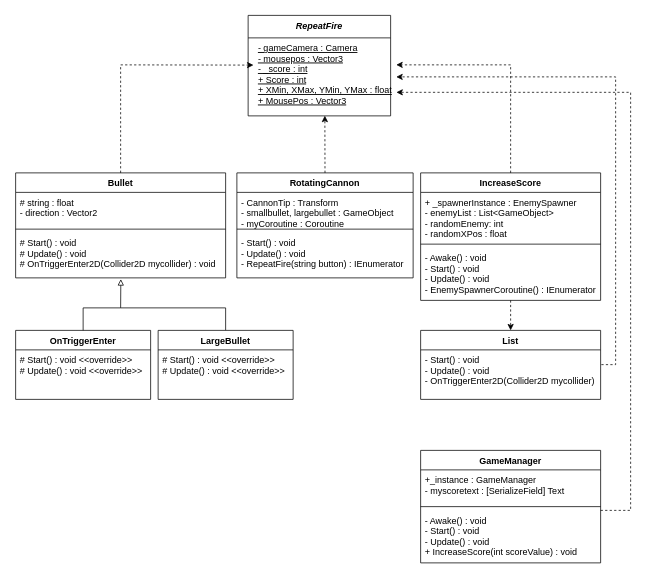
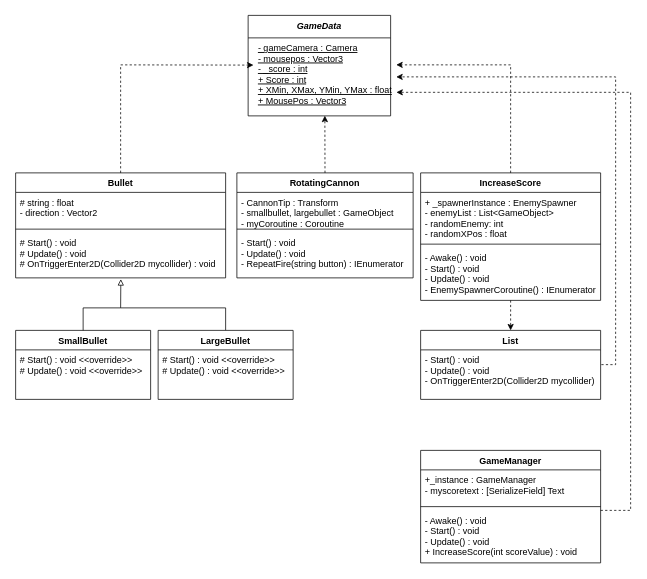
  <mxCell id="0" />
  <mxCell id="1" parent="0" />
  <mxCell id="2" value="Bullet" style="swimlane;fontStyle=1;align=center;verticalAlign=top;childLayout=stackLayout;horizontal=1;startSize=26;horizontalStack=0;resizeParent=1;resizeParentMax=0;resizeLast=0;collapsible=1;marginBottom=0;" parent="1" vertex="1"><mxGeometry x="20" y="230" width="280" height="140" as="geometry" /></mxCell>
  <mxCell id="3" value="# string : float&#10;- direction : Vector2" style="text;strokeColor=none;fillColor=none;align=left;verticalAlign=top;spacingLeft=4;spacingRight=4;overflow=hidden;rotatable=0;points=[[0,0.5],[1,0.5]];portConstraint=eastwest;" parent="2" vertex="1"><mxGeometry y="26" width="280" height="44" as="geometry" /></mxCell>
  <mxCell id="4" value="" style="line;strokeWidth=1;fillColor=none;align=left;verticalAlign=middle;spacingTop=-1;spacingLeft=3;spacingRight=3;rotatable=0;labelPosition=right;points=[];portConstraint=eastwest;" parent="2" vertex="1"><mxGeometry y="70" width="280" height="10" as="geometry" /></mxCell>
  <mxCell id="5" value="# Start() : void&#10;# Update() : void&#10;# OnTriggerEnter2D(Collider2D mycollider) : void" style="text;strokeColor=none;fillColor=none;align=left;verticalAlign=top;spacingLeft=4;spacingRight=4;overflow=hidden;rotatable=0;points=[[0,0.5],[1,0.5]];portConstraint=eastwest;" parent="2" vertex="1"><mxGeometry y="80" width="280" height="60" as="geometry" /></mxCell>
- <mxCell id="6" value="RepeatFire" style="swimlane;fontStyle=3;align=center;verticalAlign=top;childLayout=stackLayout;horizontal=1;startSize=30;horizontalStack=0;resizeParent=1;resizeParentMax=0;resizeLast=0;collapsible=1;marginBottom=0;" parent="1" vertex="1"><mxGeometry x="330" y="20" width="190" height="134" as="geometry" /></mxCell>
+ <mxCell id="6" value="GameData" style="swimlane;fontStyle=3;align=center;verticalAlign=top;childLayout=stackLayout;horizontal=1;startSize=30;horizontalStack=0;resizeParent=1;resizeParentMax=0;resizeLast=0;collapsible=1;marginBottom=0;" parent="1" vertex="1"><mxGeometry x="330" y="20" width="190" height="134" as="geometry" /></mxCell>
  <mxCell id="7" value="" style="endArrow=classic;html=1;rounded=0;dashed=1;exitX=0.5;exitY=0;exitDx=0;exitDy=0;entryX=-0.002;entryY=0.349;entryDx=0;entryDy=0;entryPerimeter=0;" parent="1" source="2" target="29" edge="1"><mxGeometry width="50" height="50" relative="1" as="geometry"><mxPoint x="390" y="220" as="sourcePoint" /><mxPoint x="280" y="90" as="targetPoint" /><Array as="points"><mxPoint x="160" y="86" /></Array></mxGeometry></mxCell>
  <mxCell id="8" value="" style="edgeStyle=none;rounded=0;orthogonalLoop=1;jettySize=auto;html=1;dashed=1;exitX=0.5;exitY=0;exitDx=0;exitDy=0;entryX=0.499;entryY=0.998;entryDx=0;entryDy=0;entryPerimeter=0;" parent="1" source="9" target="29" edge="1"><mxGeometry relative="1" as="geometry"><mxPoint x="420" y="210" as="sourcePoint" /><mxPoint x="450" y="170" as="targetPoint" /></mxGeometry></mxCell>
  <mxCell id="9" value="RotatingCannon" style="swimlane;fontStyle=1;align=center;verticalAlign=top;childLayout=stackLayout;horizontal=1;startSize=26;horizontalStack=0;resizeParent=1;resizeParentMax=0;resizeLast=0;collapsible=1;marginBottom=0;" parent="1" vertex="1"><mxGeometry x="315" y="230" width="235" height="140" as="geometry"><mxRectangle x="330" y="240" width="130" height="26" as="alternateBounds" /></mxGeometry></mxCell>
  <mxCell id="10" value="- CannonTip : Transform&#10;- smallbullet, largebullet : GameObject&#10;- myCoroutine : Coroutine" style="text;strokeColor=none;fillColor=none;align=left;verticalAlign=top;spacingLeft=4;spacingRight=4;overflow=hidden;rotatable=0;points=[[0,0.5],[1,0.5]];portConstraint=eastwest;" parent="9" vertex="1"><mxGeometry y="26" width="235" height="44" as="geometry" /></mxCell>
  <mxCell id="11" value="" style="line;strokeWidth=1;fillColor=none;align=left;verticalAlign=middle;spacingTop=-1;spacingLeft=3;spacingRight=3;rotatable=0;labelPosition=right;points=[];portConstraint=eastwest;" parent="9" vertex="1"><mxGeometry y="70" width="235" height="10" as="geometry" /></mxCell>
  <mxCell id="12" value="- Start() : void&#10;- Update() : void&#10;- RepeatFire(string button) : IEnumerator" style="text;strokeColor=none;fillColor=none;align=left;verticalAlign=top;spacingLeft=4;spacingRight=4;overflow=hidden;rotatable=0;points=[[0,0.5],[1,0.5]];portConstraint=eastwest;" parent="9" vertex="1"><mxGeometry y="80" width="235" height="60" as="geometry" /></mxCell>
  <mxCell id="13" style="edgeStyle=none;rounded=0;orthogonalLoop=1;jettySize=auto;html=1;dashed=1;exitX=0.5;exitY=0;exitDx=0;exitDy=0;entryX=1;entryY=0.346;entryDx=0;entryDy=0;entryPerimeter=0;" parent="1" source="14" target="29" edge="1"><mxGeometry relative="1" as="geometry"><mxPoint x="530" y="86" as="targetPoint" /><Array as="points"><mxPoint x="680" y="86" /></Array></mxGeometry></mxCell>
  <mxCell id="14" value="IncreaseScore" style="swimlane;fontStyle=1;align=center;verticalAlign=top;childLayout=stackLayout;horizontal=1;startSize=26;horizontalStack=0;resizeParent=1;resizeParentMax=0;resizeLast=0;collapsible=1;marginBottom=0;" parent="1" vertex="1"><mxGeometry x="560" y="230" width="240" height="170" as="geometry"><mxRectangle x="330" y="240" width="130" height="26" as="alternateBounds" /></mxGeometry></mxCell>
  <mxCell id="15" value="+ _spawnerInstance : EnemySpawner&#10;- enemyList : List&lt;GameObject&gt;&#10;- randomEnemy: int&#10;- randomXPos : float" style="text;strokeColor=none;fillColor=none;align=left;verticalAlign=top;spacingLeft=4;spacingRight=4;overflow=hidden;rotatable=0;points=[[0,0.5],[1,0.5]];portConstraint=eastwest;" parent="14" vertex="1"><mxGeometry y="26" width="240" height="64" as="geometry" /></mxCell>
  <mxCell id="16" value="" style="line;strokeWidth=1;fillColor=none;align=left;verticalAlign=middle;spacingTop=-1;spacingLeft=3;spacingRight=3;rotatable=0;labelPosition=right;points=[];portConstraint=eastwest;" parent="14" vertex="1"><mxGeometry y="90" width="240" height="10" as="geometry" /></mxCell>
  <mxCell id="17" value="- Awake() : void&#10;- Start() : void&#10;- Update() : void&#10;- EnemySpawnerCoroutine() : IEnumerator" style="text;strokeColor=none;fillColor=none;align=left;verticalAlign=top;spacingLeft=4;spacingRight=4;overflow=hidden;rotatable=0;points=[[0,0.5],[1,0.5]];portConstraint=eastwest;" parent="14" vertex="1"><mxGeometry y="100" width="240" height="70" as="geometry" /></mxCell>
- <mxCell id="18" value="OnTriggerEnter" style="swimlane;fontStyle=1;align=center;verticalAlign=top;childLayout=stackLayout;horizontal=1;startSize=26;horizontalStack=0;resizeParent=1;resizeParentMax=0;resizeLast=0;collapsible=1;marginBottom=0;" parent="1" vertex="1"><mxGeometry x="20" y="440" width="180" height="92" as="geometry" /></mxCell>
+ <mxCell id="18" value="SmallBullet" style="swimlane;fontStyle=1;align=center;verticalAlign=top;childLayout=stackLayout;horizontal=1;startSize=26;horizontalStack=0;resizeParent=1;resizeParentMax=0;resizeLast=0;collapsible=1;marginBottom=0;" parent="1" vertex="1"><mxGeometry x="20" y="440" width="180" height="92" as="geometry" /></mxCell>
  <mxCell id="19" value="# Start() : void &lt;&lt;override&gt;&gt;&#10;# Update() : void &lt;&lt;override&gt;&gt;" style="text;strokeColor=none;fillColor=none;align=left;verticalAlign=top;spacingLeft=4;spacingRight=4;overflow=hidden;rotatable=0;points=[[0,0.5],[1,0.5]];portConstraint=eastwest;" parent="18" vertex="1"><mxGeometry y="26" width="180" height="66" as="geometry" /></mxCell>
  <mxCell id="20" value="" style="endArrow=none;html=1;rounded=0;exitX=0.5;exitY=0;exitDx=0;exitDy=0;" parent="1" source="18" edge="1"><mxGeometry width="50" height="50" relative="1" as="geometry"><mxPoint x="220" y="450" as="sourcePoint" /><mxPoint x="160" y="410" as="targetPoint" /><Array as="points"><mxPoint x="110" y="410" /></Array></mxGeometry></mxCell>
  <mxCell id="21" value="" style="endArrow=block;html=1;rounded=0;entryX=0.501;entryY=1.028;entryDx=0;entryDy=0;entryPerimeter=0;endFill=0;" parent="1" target="5" edge="1"><mxGeometry width="50" height="50" relative="1" as="geometry"><mxPoint x="160" y="410" as="sourcePoint" /><mxPoint x="270" y="400" as="targetPoint" /></mxGeometry></mxCell>
  <mxCell id="22" value="" style="endArrow=none;html=1;rounded=0;exitX=0.5;exitY=0;exitDx=0;exitDy=0;" parent="1" source="23" edge="1"><mxGeometry width="50" height="50" relative="1" as="geometry"><mxPoint x="300" y="440" as="sourcePoint" /><mxPoint x="160" y="410" as="targetPoint" /><Array as="points"><mxPoint x="300" y="410" /></Array></mxGeometry></mxCell>
  <mxCell id="23" value="LargeBullet" style="swimlane;fontStyle=1;align=center;verticalAlign=top;childLayout=stackLayout;horizontal=1;startSize=26;horizontalStack=0;resizeParent=1;resizeParentMax=0;resizeLast=0;collapsible=1;marginBottom=0;" parent="1" vertex="1"><mxGeometry x="210" y="440" width="180" height="92" as="geometry" /></mxCell>
  <mxCell id="24" value="# Start() : void &lt;&lt;override&gt;&gt;&#10;# Update() : void &lt;&lt;override&gt;&gt;" style="text;strokeColor=none;fillColor=none;align=left;verticalAlign=top;spacingLeft=4;spacingRight=4;overflow=hidden;rotatable=0;points=[[0,0.5],[1,0.5]];portConstraint=eastwest;" parent="23" vertex="1"><mxGeometry y="26" width="180" height="66" as="geometry" /></mxCell>
  <mxCell id="25" value="List" style="swimlane;fontStyle=1;align=center;verticalAlign=top;childLayout=stackLayout;horizontal=1;startSize=26;horizontalStack=0;resizeParent=1;resizeParentMax=0;resizeLast=0;collapsible=1;marginBottom=0;" parent="1" vertex="1"><mxGeometry x="560" y="440" width="240" height="92" as="geometry" /></mxCell>
  <mxCell id="26" value="- Start() : void&#10;- Update() : void&#10;- OnTriggerEnter2D(Collider2D mycollider)" style="text;strokeColor=none;fillColor=none;align=left;verticalAlign=top;spacingLeft=4;spacingRight=4;overflow=hidden;rotatable=0;points=[[0,0.5],[1,0.5]];portConstraint=eastwest;" parent="25" vertex="1"><mxGeometry y="26" width="240" height="66" as="geometry" /></mxCell>
  <mxCell id="27" value="" style="endArrow=classic;html=1;rounded=0;entryX=0.5;entryY=0;entryDx=0;entryDy=0;exitX=0.5;exitY=1;exitDx=0;exitDy=0;exitPerimeter=0;dashed=1;" parent="1" source="17" target="25" edge="1"><mxGeometry width="50" height="50" relative="1" as="geometry"><mxPoint x="680" y="380" as="sourcePoint" /><mxPoint x="450" y="230" as="targetPoint" /></mxGeometry></mxCell>
  <mxCell id="28" style="edgeStyle=orthogonalEdgeStyle;rounded=0;orthogonalLoop=1;jettySize=auto;html=1;entryX=1;entryY=0.5;entryDx=0;entryDy=0;dashed=1;exitX=1.004;exitY=0.298;exitDx=0;exitDy=0;exitPerimeter=0;" parent="1" source="26" target="29" edge="1"><mxGeometry relative="1" as="geometry"><Array as="points"><mxPoint x="820" y="486" /><mxPoint x="820" y="102" /></Array></mxGeometry></mxCell>
  <mxCell id="29" value="- gameCamera : Camera&#10;- mousepos : Vector3&#10;- _score : int&#10;+ Score : int&#10;+ XMin, XMax, YMin, YMax : float&#10;+ MousePos : Vector3" style="text;strokeColor=none;fillColor=none;align=left;verticalAlign=top;spacingLeft=4;spacingRight=4;overflow=hidden;rotatable=0;points=[[0,0.5],[1,0.5]];portConstraint=eastwest;fontStyle=4" parent="1" vertex="1"><mxGeometry x="337.5" y="50" width="190" height="104" as="geometry" /></mxCell>
  <mxCell id="30" style="edgeStyle=orthogonalEdgeStyle;rounded=0;orthogonalLoop=1;jettySize=auto;html=1;entryX=1.001;entryY=0.698;entryDx=0;entryDy=0;entryPerimeter=0;dashed=1;" edge="1" parent="1" source="31" target="29"><mxGeometry relative="1" as="geometry"><mxPoint x="820" y="115.2" as="targetPoint" /><Array as="points"><mxPoint x="840" y="680" /><mxPoint x="840" y="123" /></Array></mxGeometry></mxCell>
  <mxCell id="31" value="GameManager" style="swimlane;fontStyle=1;align=center;verticalAlign=top;childLayout=stackLayout;horizontal=1;startSize=26;horizontalStack=0;resizeParent=1;resizeParentMax=0;resizeLast=0;collapsible=1;marginBottom=0;" vertex="1" parent="1"><mxGeometry x="560" y="600" width="240" height="150" as="geometry"><mxRectangle x="330" y="240" width="130" height="26" as="alternateBounds" /></mxGeometry></mxCell>
  <mxCell id="32" value="+_instance : GameManager&#10;- myscoretext : [SerializeField] Text" style="text;strokeColor=none;fillColor=none;align=left;verticalAlign=top;spacingLeft=4;spacingRight=4;overflow=hidden;rotatable=0;points=[[0,0.5],[1,0.5]];portConstraint=eastwest;fontStyle=0" vertex="1" parent="31"><mxGeometry y="26" width="240" height="44" as="geometry" /></mxCell>
  <mxCell id="33" value="" style="line;strokeWidth=1;fillColor=none;align=left;verticalAlign=middle;spacingTop=-1;spacingLeft=3;spacingRight=3;rotatable=0;labelPosition=right;points=[];portConstraint=eastwest;" vertex="1" parent="31"><mxGeometry y="70" width="240" height="10" as="geometry" /></mxCell>
  <mxCell id="34" value="- Awake() : void&#10;- Start() : void&#10;- Update() : void&#10;+ IncreaseScore(int scoreValue) : void" style="text;strokeColor=none;fillColor=none;align=left;verticalAlign=top;spacingLeft=4;spacingRight=4;overflow=hidden;rotatable=0;points=[[0,0.5],[1,0.5]];portConstraint=eastwest;" vertex="1" parent="31"><mxGeometry y="80" width="240" height="70" as="geometry" /></mxCell>
